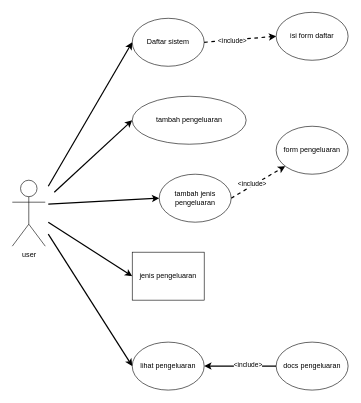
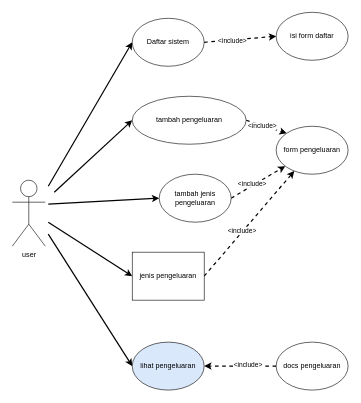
  <mxCell id="0" />
  <mxCell id="1" parent="0" />
  <mxCell id="2" value="user" style="shape=umlActor;verticalLabelPosition=bottom;verticalAlign=top;html=1;outlineConnect=0;" vertex="1" parent="1"><mxGeometry x="20" y="300" width="55" height="110" as="geometry" /></mxCell>
  <mxCell id="3" value="Daftar sistem" style="ellipse;whiteSpace=wrap;html=1;" vertex="1" parent="1"><mxGeometry x="220" y="30" width="120" height="80" as="geometry" /></mxCell>
  <mxCell id="4" value="isi form daftar" style="ellipse;whiteSpace=wrap;html=1;" vertex="1" parent="1"><mxGeometry x="460" y="20" width="120" height="80" as="geometry" /></mxCell>
+ <mxCell id="5" style="rounded=0;orthogonalLoop=1;jettySize=auto;html=1;exitX=1;exitY=0.5;exitDx=0;exitDy=0;entryX=0;entryY=0;entryDx=0;entryDy=0;dashed=1;endArrow=classic;endFill=1;strokeWidth=2;" edge="1" parent="1" source="7" target="15"><mxGeometry relative="1" as="geometry" /></mxCell>
+ <mxCell id="6" value="&amp;lt;include&amp;gt;" style="edgeLabel;html=1;align=center;verticalAlign=middle;resizable=0;points=[];" vertex="1" connectable="0" parent="5"><mxGeometry x="-0.202" y="-1" relative="1" as="geometry"><mxPoint as="offset" /></mxGeometry></mxCell>
  <mxCell id="7" value="tambah pengeluaran" style="ellipse;whiteSpace=wrap;html=1;" vertex="1" parent="1"><mxGeometry x="220" y="160" width="190" height="80" as="geometry" /></mxCell>
- <mxCell id="8" value="lihat pengeluaran" style="ellipse;whiteSpace=wrap;html=1;" vertex="1" parent="1"><mxGeometry x="220" y="570" width="120" height="80" as="geometry" /></mxCell>
+ <mxCell id="8" value="lihat pengeluaran" style="ellipse;whiteSpace=wrap;html=1;fillColor=#dae8fc;" vertex="1" parent="1"><mxGeometry x="220" y="570" width="120" height="80" as="geometry" /></mxCell>
  <mxCell id="9" style="edgeStyle=none;rounded=0;orthogonalLoop=1;jettySize=auto;html=1;exitX=1;exitY=0.5;exitDx=0;exitDy=0;dashed=1;endArrow=classic;endFill=1;strokeWidth=2;" edge="1" parent="1" source="11" target="15"><mxGeometry relative="1" as="geometry" /></mxCell>
  <mxCell id="10" value="&amp;lt;include&amp;gt;" style="edgeLabel;html=1;align=center;verticalAlign=middle;resizable=0;points=[];" vertex="1" connectable="0" parent="9"><mxGeometry x="-0.196" y="4" relative="1" as="geometry"><mxPoint as="offset" /></mxGeometry></mxCell>
  <mxCell id="11" value="tambah jenis pengeluaran" style="ellipse;whiteSpace=wrap;html=1;" vertex="1" parent="1"><mxGeometry x="265" y="290" width="120" height="80" as="geometry" /></mxCell>
+ <mxCell id="12" style="edgeStyle=none;rounded=0;orthogonalLoop=1;jettySize=auto;html=1;exitX=1;exitY=0.5;exitDx=0;exitDy=0;dashed=1;endArrow=classic;endFill=1;strokeWidth=2;" edge="1" parent="1" source="14" target="15"><mxGeometry relative="1" as="geometry" /></mxCell>
+ <mxCell id="13" value="&amp;lt;include&amp;gt;" style="edgeLabel;html=1;align=center;verticalAlign=middle;resizable=0;points=[];" vertex="1" connectable="0" parent="12"><mxGeometry x="-0.142" y="2" relative="1" as="geometry"><mxPoint as="offset" /></mxGeometry></mxCell>
  <mxCell id="14" value="jenis pengeluaran" style="whiteSpace=wrap;html=1;rounded=0;" vertex="1" parent="1"><mxGeometry x="220" y="420" width="120" height="80" as="geometry" /></mxCell>
  <mxCell id="15" value="form pengeluaran" style="ellipse;whiteSpace=wrap;html=1;" vertex="1" parent="1"><mxGeometry x="460" y="210" width="120" height="80" as="geometry" /></mxCell>
- <mxCell id="16" style="edgeStyle=none;rounded=0;orthogonalLoop=1;jettySize=auto;html=1;exitX=0;exitY=0.5;exitDx=0;exitDy=0;entryX=1;entryY=0.5;entryDx=0;entryDy=0;dashed=0;endArrow=classic;endFill=1;strokeWidth=2;" edge="1" parent="1" source="18" target="8"><mxGeometry relative="1" as="geometry" /></mxCell>
+ <mxCell id="16" style="edgeStyle=none;rounded=0;orthogonalLoop=1;jettySize=auto;html=1;exitX=0;exitY=0.5;exitDx=0;exitDy=0;entryX=1;entryY=0.5;entryDx=0;entryDy=0;dashed=1;endArrow=classic;endFill=1;strokeWidth=2;" edge="1" parent="1" source="18" target="8"><mxGeometry relative="1" as="geometry" /></mxCell>
  <mxCell id="17" value="&amp;lt;include&amp;gt;" style="edgeLabel;html=1;align=center;verticalAlign=middle;resizable=0;points=[];" vertex="1" connectable="0" parent="16"><mxGeometry x="-0.197" y="-3" relative="1" as="geometry"><mxPoint as="offset" /></mxGeometry></mxCell>
  <mxCell id="18" value="docs pengeluaran" style="ellipse;whiteSpace=wrap;html=1;" vertex="1" parent="1"><mxGeometry x="460" y="570" width="120" height="80" as="geometry" /></mxCell>
  <mxCell id="19" value="" style="endArrow=classic;dashed=1;html=1;strokeWidth=2;rounded=0;exitX=1;exitY=0.5;exitDx=0;exitDy=0;entryX=0;entryY=0.5;entryDx=0;entryDy=0;endFill=1;" edge="1" parent="1" source="3" target="4"><mxGeometry width="50" height="50" relative="1" as="geometry"><mxPoint x="360" y="300" as="sourcePoint" /><mxPoint x="410" y="250" as="targetPoint" /></mxGeometry></mxCell>
  <mxCell id="20" value="&amp;lt;include&amp;gt;" style="edgeLabel;html=1;align=center;verticalAlign=middle;resizable=0;points=[];" vertex="1" connectable="0" parent="19"><mxGeometry x="-0.22" relative="1" as="geometry"><mxPoint as="offset" /></mxGeometry></mxCell>
  <mxCell id="21" value="" style="endArrow=classic;html=1;rounded=0;strokeWidth=2;entryX=0;entryY=0.5;entryDx=0;entryDy=0;" edge="1" parent="1" target="3"><mxGeometry width="50" height="50" relative="1" as="geometry"><mxPoint x="80" y="310" as="sourcePoint" /><mxPoint x="130" y="260" as="targetPoint" /></mxGeometry></mxCell>
  <mxCell id="22" value="" style="endArrow=classic;html=1;rounded=0;strokeWidth=2;entryX=0;entryY=0.5;entryDx=0;entryDy=0;" edge="1" parent="1" target="7"><mxGeometry width="50" height="50" relative="1" as="geometry"><mxPoint x="90" y="320" as="sourcePoint" /><mxPoint x="140" y="310" as="targetPoint" /></mxGeometry></mxCell>
  <mxCell id="23" value="" style="endArrow=classic;html=1;rounded=0;strokeWidth=2;entryX=0;entryY=0.5;entryDx=0;entryDy=0;" edge="1" parent="1" target="11"><mxGeometry width="50" height="50" relative="1" as="geometry"><mxPoint x="80" y="340" as="sourcePoint" /><mxPoint x="410" y="400" as="targetPoint" /></mxGeometry></mxCell>
  <mxCell id="24" value="" style="endArrow=classic;html=1;rounded=0;strokeWidth=2;entryX=0;entryY=0.5;entryDx=0;entryDy=0;" edge="1" parent="1" target="14"><mxGeometry width="50" height="50" relative="1" as="geometry"><mxPoint x="80" y="370" as="sourcePoint" /><mxPoint x="410" y="400" as="targetPoint" /></mxGeometry></mxCell>
  <mxCell id="25" value="" style="endArrow=classic;html=1;rounded=0;strokeWidth=2;entryX=0;entryY=0.5;entryDx=0;entryDy=0;" edge="1" parent="1" target="8"><mxGeometry width="50" height="50" relative="1" as="geometry"><mxPoint x="80" y="390" as="sourcePoint" /><mxPoint x="410" y="400" as="targetPoint" /></mxGeometry></mxCell>
